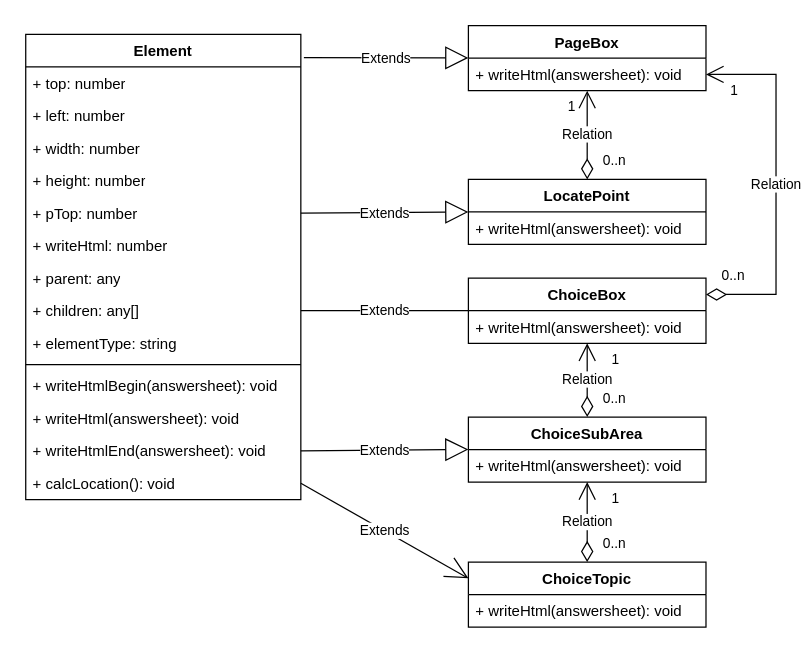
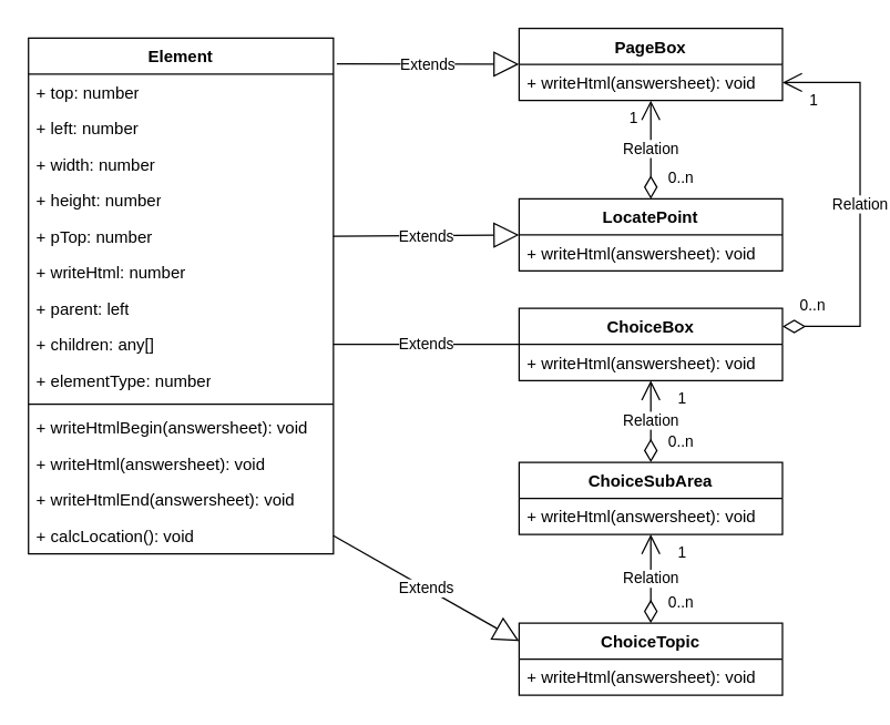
  <mxCell id="0" />
  <mxCell id="1" parent="0" />
  <mxCell id="2" value="Element" style="swimlane;fontStyle=1;align=center;verticalAlign=top;childLayout=stackLayout;horizontal=1;startSize=26;horizontalStack=0;resizeParent=1;resizeParentMax=0;resizeLast=0;collapsible=1;marginBottom=0;whiteSpace=wrap;html=1;" vertex="1" parent="1"><mxGeometry x="20" y="27" width="220" height="372" as="geometry" /></mxCell>
  <mxCell id="3" value="+ top: number" style="text;strokeColor=none;fillColor=none;align=left;verticalAlign=top;spacingLeft=4;spacingRight=4;overflow=hidden;rotatable=0;points=[[0,0.5],[1,0.5]];portConstraint=eastwest;whiteSpace=wrap;html=1;" vertex="1" parent="2"><mxGeometry y="26" width="220" height="26" as="geometry" /></mxCell>
  <mxCell id="4" value="+ left: number" style="text;strokeColor=none;fillColor=none;align=left;verticalAlign=top;spacingLeft=4;spacingRight=4;overflow=hidden;rotatable=0;points=[[0,0.5],[1,0.5]];portConstraint=eastwest;whiteSpace=wrap;html=1;" vertex="1" parent="2"><mxGeometry y="52" width="220" height="26" as="geometry" /></mxCell>
  <mxCell id="5" value="+ width: number" style="text;strokeColor=none;fillColor=none;align=left;verticalAlign=top;spacingLeft=4;spacingRight=4;overflow=hidden;rotatable=0;points=[[0,0.5],[1,0.5]];portConstraint=eastwest;whiteSpace=wrap;html=1;" vertex="1" parent="2"><mxGeometry y="78" width="220" height="26" as="geometry" /></mxCell>
  <mxCell id="6" value="+ height: number" style="text;strokeColor=none;fillColor=none;align=left;verticalAlign=top;spacingLeft=4;spacingRight=4;overflow=hidden;rotatable=0;points=[[0,0.5],[1,0.5]];portConstraint=eastwest;whiteSpace=wrap;html=1;" vertex="1" parent="2"><mxGeometry y="104" width="220" height="26" as="geometry" /></mxCell>
  <mxCell id="7" value="+ pTop: number" style="text;strokeColor=none;fillColor=none;align=left;verticalAlign=top;spacingLeft=4;spacingRight=4;overflow=hidden;rotatable=0;points=[[0,0.5],[1,0.5]];portConstraint=eastwest;whiteSpace=wrap;html=1;" vertex="1" parent="2"><mxGeometry y="130" width="220" height="26" as="geometry" /></mxCell>
  <mxCell id="8" value="+ writeHtml: number" style="text;strokeColor=none;fillColor=none;align=left;verticalAlign=top;spacingLeft=4;spacingRight=4;overflow=hidden;rotatable=0;points=[[0,0.5],[1,0.5]];portConstraint=eastwest;whiteSpace=wrap;html=1;" vertex="1" parent="2"><mxGeometry y="156" width="220" height="26" as="geometry" /></mxCell>
- <mxCell id="9" value="+ parent: any" style="text;strokeColor=none;fillColor=none;align=left;verticalAlign=top;spacingLeft=4;spacingRight=4;overflow=hidden;rotatable=0;points=[[0,0.5],[1,0.5]];portConstraint=eastwest;whiteSpace=wrap;html=1;" vertex="1" parent="2"><mxGeometry y="182" width="220" height="26" as="geometry" /></mxCell>
+ <mxCell id="9" value="+ parent: left" style="text;strokeColor=none;fillColor=none;align=left;verticalAlign=top;spacingLeft=4;spacingRight=4;overflow=hidden;rotatable=0;points=[[0,0.5],[1,0.5]];portConstraint=eastwest;whiteSpace=wrap;html=1;" vertex="1" parent="2"><mxGeometry y="182" width="220" height="26" as="geometry" /></mxCell>
  <mxCell id="10" value="+ children: any[]" style="text;strokeColor=none;fillColor=none;align=left;verticalAlign=top;spacingLeft=4;spacingRight=4;overflow=hidden;rotatable=0;points=[[0,0.5],[1,0.5]];portConstraint=eastwest;whiteSpace=wrap;html=1;" vertex="1" parent="2"><mxGeometry y="208" width="220" height="26" as="geometry" /></mxCell>
- <mxCell id="11" value="+ elementType: string" style="text;strokeColor=none;fillColor=none;align=left;verticalAlign=top;spacingLeft=4;spacingRight=4;overflow=hidden;rotatable=0;points=[[0,0.5],[1,0.5]];portConstraint=eastwest;whiteSpace=wrap;html=1;" vertex="1" parent="2"><mxGeometry y="234" width="220" height="26" as="geometry" /></mxCell>
+ <mxCell id="11" value="+ elementType: number" style="text;strokeColor=none;fillColor=none;align=left;verticalAlign=top;spacingLeft=4;spacingRight=4;overflow=hidden;rotatable=0;points=[[0,0.5],[1,0.5]];portConstraint=eastwest;whiteSpace=wrap;html=1;" vertex="1" parent="2"><mxGeometry y="234" width="220" height="26" as="geometry" /></mxCell>
  <mxCell id="12" value="" style="line;strokeWidth=1;fillColor=none;align=left;verticalAlign=middle;spacingTop=-1;spacingLeft=3;spacingRight=3;rotatable=0;labelPosition=right;points=[];portConstraint=eastwest;strokeColor=inherit;" vertex="1" parent="2"><mxGeometry y="260" width="220" height="8" as="geometry" /></mxCell>
  <mxCell id="13" value="+ writeHtmlBegin(answersheet): void" style="text;strokeColor=none;fillColor=none;align=left;verticalAlign=top;spacingLeft=4;spacingRight=4;overflow=hidden;rotatable=0;points=[[0,0.5],[1,0.5]];portConstraint=eastwest;whiteSpace=wrap;html=1;" vertex="1" parent="2"><mxGeometry y="268" width="220" height="26" as="geometry" /></mxCell>
  <mxCell id="14" value="+ writeHtml(answersheet): void" style="text;strokeColor=none;fillColor=none;align=left;verticalAlign=top;spacingLeft=4;spacingRight=4;overflow=hidden;rotatable=0;points=[[0,0.5],[1,0.5]];portConstraint=eastwest;whiteSpace=wrap;html=1;" vertex="1" parent="2"><mxGeometry y="294" width="220" height="26" as="geometry" /></mxCell>
  <mxCell id="15" value="+ writeHtmlEnd(answersheet): void" style="text;strokeColor=none;fillColor=none;align=left;verticalAlign=top;spacingLeft=4;spacingRight=4;overflow=hidden;rotatable=0;points=[[0,0.5],[1,0.5]];portConstraint=eastwest;whiteSpace=wrap;html=1;" vertex="1" parent="2"><mxGeometry y="320" width="220" height="26" as="geometry" /></mxCell>
  <mxCell id="16" value="+ calcLocation(): void" style="text;strokeColor=none;fillColor=none;align=left;verticalAlign=top;spacingLeft=4;spacingRight=4;overflow=hidden;rotatable=0;points=[[0,0.5],[1,0.5]];portConstraint=eastwest;whiteSpace=wrap;html=1;" vertex="1" parent="2"><mxGeometry y="346" width="220" height="26" as="geometry" /></mxCell>
  <mxCell id="17" value="PageBox" style="swimlane;fontStyle=1;align=center;verticalAlign=top;childLayout=stackLayout;horizontal=1;startSize=26;horizontalStack=0;resizeParent=1;resizeParentMax=0;resizeLast=0;collapsible=1;marginBottom=0;whiteSpace=wrap;html=1;" vertex="1" parent="1"><mxGeometry x="374" y="20" width="190" height="52" as="geometry" /></mxCell>
  <mxCell id="18" value="+ writeHtml(answersheet): void" style="text;strokeColor=none;fillColor=none;align=left;verticalAlign=top;spacingLeft=4;spacingRight=4;overflow=hidden;rotatable=0;points=[[0,0.5],[1,0.5]];portConstraint=eastwest;whiteSpace=wrap;html=1;" vertex="1" parent="17"><mxGeometry y="26" width="190" height="26" as="geometry" /></mxCell>
  <mxCell id="19" value="LocatePoint" style="swimlane;fontStyle=1;align=center;verticalAlign=top;childLayout=stackLayout;horizontal=1;startSize=26;horizontalStack=0;resizeParent=1;resizeParentMax=0;resizeLast=0;collapsible=1;marginBottom=0;whiteSpace=wrap;html=1;" vertex="1" parent="1"><mxGeometry x="374" y="143" width="190" height="52" as="geometry" /></mxCell>
  <mxCell id="20" value="+ writeHtml(answersheet): void" style="text;strokeColor=none;fillColor=none;align=left;verticalAlign=top;spacingLeft=4;spacingRight=4;overflow=hidden;rotatable=0;points=[[0,0.5],[1,0.5]];portConstraint=eastwest;whiteSpace=wrap;html=1;" vertex="1" parent="19"><mxGeometry y="26" width="190" height="26" as="geometry" /></mxCell>
  <mxCell id="21" value="ChoiceBox" style="swimlane;fontStyle=1;align=center;verticalAlign=top;childLayout=stackLayout;horizontal=1;startSize=26;horizontalStack=0;resizeParent=1;resizeParentMax=0;resizeLast=0;collapsible=1;marginBottom=0;whiteSpace=wrap;html=1;" vertex="1" parent="1"><mxGeometry x="374" y="222" width="190" height="52" as="geometry" /></mxCell>
  <mxCell id="22" value="+ writeHtml(answersheet): void" style="text;strokeColor=none;fillColor=none;align=left;verticalAlign=top;spacingLeft=4;spacingRight=4;overflow=hidden;rotatable=0;points=[[0,0.5],[1,0.5]];portConstraint=eastwest;whiteSpace=wrap;html=1;" vertex="1" parent="21"><mxGeometry y="26" width="190" height="26" as="geometry" /></mxCell>
  <mxCell id="23" value="ChoiceSubArea" style="swimlane;fontStyle=1;align=center;verticalAlign=top;childLayout=stackLayout;horizontal=1;startSize=26;horizontalStack=0;resizeParent=1;resizeParentMax=0;resizeLast=0;collapsible=1;marginBottom=0;whiteSpace=wrap;html=1;" vertex="1" parent="1"><mxGeometry x="374" y="333" width="190" height="52" as="geometry" /></mxCell>
  <mxCell id="24" value="+ writeHtml(answersheet): void" style="text;strokeColor=none;fillColor=none;align=left;verticalAlign=top;spacingLeft=4;spacingRight=4;overflow=hidden;rotatable=0;points=[[0,0.5],[1,0.5]];portConstraint=eastwest;whiteSpace=wrap;html=1;" vertex="1" parent="23"><mxGeometry y="26" width="190" height="26" as="geometry" /></mxCell>
  <mxCell id="25" value="ChoiceTopic" style="swimlane;fontStyle=1;align=center;verticalAlign=top;childLayout=stackLayout;horizontal=1;startSize=26;horizontalStack=0;resizeParent=1;resizeParentMax=0;resizeLast=0;collapsible=1;marginBottom=0;whiteSpace=wrap;html=1;" vertex="1" parent="1"><mxGeometry x="374" y="449" width="190" height="52" as="geometry" /></mxCell>
  <mxCell id="26" value="+ writeHtml(answersheet): void" style="text;strokeColor=none;fillColor=none;align=left;verticalAlign=top;spacingLeft=4;spacingRight=4;overflow=hidden;rotatable=0;points=[[0,0.5],[1,0.5]];portConstraint=eastwest;whiteSpace=wrap;html=1;" vertex="1" parent="25"><mxGeometry y="26" width="190" height="26" as="geometry" /></mxCell>
  <mxCell id="27" value="Extends" style="endArrow=block;endSize=16;endFill=0;html=1;rounded=0;exitX=1.011;exitY=0.05;exitDx=0;exitDy=0;exitPerimeter=0;" edge="1" parent="1" source="2" target="17"><mxGeometry width="160" relative="1" as="geometry"><mxPoint x="270" y="122" as="sourcePoint" /><mxPoint x="280" y="122" as="targetPoint" /></mxGeometry></mxCell>
  <mxCell id="28" value="Extends" style="endArrow=block;endSize=16;endFill=0;html=1;rounded=0;exitX=1;exitY=0.5;exitDx=0;exitDy=0;entryX=0;entryY=0.5;entryDx=0;entryDy=0;" edge="1" parent="1" source="7" target="19"><mxGeometry width="160" relative="1" as="geometry"><mxPoint x="252" y="10" as="sourcePoint" /><mxPoint x="384" y="38" as="targetPoint" /></mxGeometry></mxCell>
  <mxCell id="29" value="Extends" style="endArrow=none;endSize=16;endFill=0;html=1;rounded=0;exitX=1;exitY=0.5;exitDx=0;exitDy=0;entryX=0;entryY=0.5;entryDx=0;entryDy=0;" edge="1" parent="1" source="10" target="21"><mxGeometry width="160" relative="1" as="geometry"><mxPoint x="250" y="82" as="sourcePoint" /><mxPoint x="384" y="158" as="targetPoint" /></mxGeometry></mxCell>
  <mxCell id="30" value="Relation" style="endArrow=open;html=1;endSize=12;startArrow=diamondThin;startSize=14;startFill=0;edgeStyle=orthogonalEdgeStyle;rounded=0;" edge="1" parent="1" source="19" target="17"><mxGeometry relative="1" as="geometry"><mxPoint x="640" y="92" as="sourcePoint" /><mxPoint x="450" y="212" as="targetPoint" /></mxGeometry></mxCell>
  <mxCell id="31" value="0..n" style="edgeLabel;resizable=0;html=1;align=left;verticalAlign=top;" connectable="0" vertex="1" parent="30"><mxGeometry x="-1" relative="1" as="geometry"><mxPoint x="11" y="-28" as="offset" /></mxGeometry></mxCell>
  <mxCell id="32" value="1" style="edgeLabel;resizable=0;html=1;align=right;verticalAlign=top;" connectable="0" vertex="1" parent="30"><mxGeometry x="1" relative="1" as="geometry"><mxPoint x="-9" as="offset" /></mxGeometry></mxCell>
  <mxCell id="33" value="Relation" style="endArrow=open;html=1;endSize=12;startArrow=diamondThin;startSize=14;startFill=0;edgeStyle=orthogonalEdgeStyle;rounded=0;entryX=1;entryY=0.5;entryDx=0;entryDy=0;exitX=1;exitY=0.25;exitDx=0;exitDy=0;" edge="1" parent="1" source="21" target="18"><mxGeometry relative="1" as="geometry"><mxPoint x="479" y="150" as="sourcePoint" /><mxPoint x="479" y="84" as="targetPoint" /><Array as="points"><mxPoint x="620" y="235" /><mxPoint x="620" y="59" /></Array></mxGeometry></mxCell>
  <mxCell id="34" value="0..n" style="edgeLabel;resizable=0;html=1;align=left;verticalAlign=top;" connectable="0" vertex="1" parent="33"><mxGeometry x="-1" relative="1" as="geometry"><mxPoint x="11" y="-28" as="offset" /></mxGeometry></mxCell>
  <mxCell id="35" value="1" style="edgeLabel;resizable=0;html=1;align=right;verticalAlign=top;" connectable="0" vertex="1" parent="33"><mxGeometry x="1" relative="1" as="geometry"><mxPoint x="26" as="offset" /></mxGeometry></mxCell>
- <mxCell id="36" value="Extends" style="endArrow=block;endSize=16;endFill=0;html=1;rounded=0;exitX=1;exitY=0.5;exitDx=0;exitDy=0;entryX=0;entryY=0.5;entryDx=0;entryDy=0;" edge="1" parent="1" source="15" target="23"><mxGeometry width="160" relative="1" as="geometry"><mxPoint x="250" y="258" as="sourcePoint" /><mxPoint x="384" y="258" as="targetPoint" /></mxGeometry></mxCell>
  <mxCell id="37" value="Relation" style="endArrow=open;html=1;endSize=12;startArrow=diamondThin;startSize=14;startFill=0;edgeStyle=orthogonalEdgeStyle;rounded=0;" edge="1" parent="1" source="23" target="21"><mxGeometry relative="1" as="geometry"><mxPoint x="574" y="245" as="sourcePoint" /><mxPoint x="574" y="69" as="targetPoint" /><Array as="points"><mxPoint x="469" y="302" /><mxPoint x="469" y="302" /></Array></mxGeometry></mxCell>
  <mxCell id="38" value="0..n" style="edgeLabel;resizable=0;html=1;align=left;verticalAlign=top;" connectable="0" vertex="1" parent="37"><mxGeometry x="-1" relative="1" as="geometry"><mxPoint x="11" y="-28" as="offset" /></mxGeometry></mxCell>
  <mxCell id="39" value="1" style="edgeLabel;resizable=0;html=1;align=right;verticalAlign=top;" connectable="0" vertex="1" parent="37"><mxGeometry x="1" relative="1" as="geometry"><mxPoint x="26" as="offset" /></mxGeometry></mxCell>
  <mxCell id="40" value="Relation" style="endArrow=open;html=1;endSize=12;startArrow=diamondThin;startSize=14;startFill=0;edgeStyle=orthogonalEdgeStyle;rounded=0;entryX=0.5;entryY=1;entryDx=0;entryDy=0;exitX=0.5;exitY=0;exitDx=0;exitDy=0;" edge="1" parent="1" source="25" target="23"><mxGeometry relative="1" as="geometry"><mxPoint x="610" y="322" as="sourcePoint" /><mxPoint x="610" y="522" as="targetPoint" /><Array as="points"><mxPoint x="469" y="412" /><mxPoint x="469" y="412" /></Array></mxGeometry></mxCell>
  <mxCell id="41" value="0..n" style="edgeLabel;resizable=0;html=1;align=left;verticalAlign=top;" connectable="0" vertex="1" parent="40"><mxGeometry x="-1" relative="1" as="geometry"><mxPoint x="11" y="-28" as="offset" /></mxGeometry></mxCell>
  <mxCell id="42" value="1" style="edgeLabel;resizable=0;html=1;align=right;verticalAlign=top;" connectable="0" vertex="1" parent="40"><mxGeometry x="1" relative="1" as="geometry"><mxPoint x="26" as="offset" /></mxGeometry></mxCell>
- <mxCell id="43" value="Extends" style="endArrow=open;endSize=16;endFill=0;html=1;rounded=0;exitX=1;exitY=0.5;exitDx=0;exitDy=0;entryX=0;entryY=0.25;entryDx=0;entryDy=0;" edge="1" parent="1" source="16" target="25"><mxGeometry width="160" relative="1" as="geometry"><mxPoint x="250" y="370" as="sourcePoint" /><mxPoint x="384" y="369" as="targetPoint" /></mxGeometry></mxCell>
+ <mxCell id="43" value="Extends" style="endArrow=block;endSize=16;endFill=0;html=1;rounded=0;exitX=1;exitY=0.5;exitDx=0;exitDy=0;entryX=0;entryY=0.25;entryDx=0;entryDy=0;" edge="1" parent="1" source="16" target="25"><mxGeometry width="160" relative="1" as="geometry"><mxPoint x="250" y="370" as="sourcePoint" /><mxPoint x="384" y="369" as="targetPoint" /></mxGeometry></mxCell>
